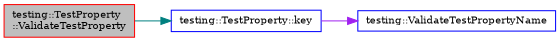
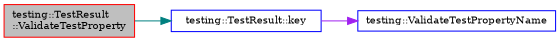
  digraph {
    fontname="DejaVu Serif"
    rankdir=LR
    node [color=blue fillcolor=white fontname="DejaVu Serif" fontsize=10 shape=record style=filled]
    edge [fontname="DejaVu Serif" fontsize=10 labelfontname=Helvetica labelfontsize=10 style=solid]
-   n1 [color=red fillcolor=grey75 fontcolor=black height=0.2 label="testing::TestProperty\l::ValidateTestProperty" width=0.4]
-   n2 [height=0.2 label="testing::TestProperty::key" width=0.4]
+   n1 [color=red fillcolor=grey75 fontcolor=black height=0.2 label="testing::TestResult\l::ValidateTestProperty" width=0.4]
+   n2 [height=0.2 label="testing::TestResult::key" width=0.4]
    n3 [height=0.2 label="testing::ValidateTestPropertyName" width=0.4]
    n1 -> n2 [color=teal]
    n2 -> n3 [color=purple]
  }
